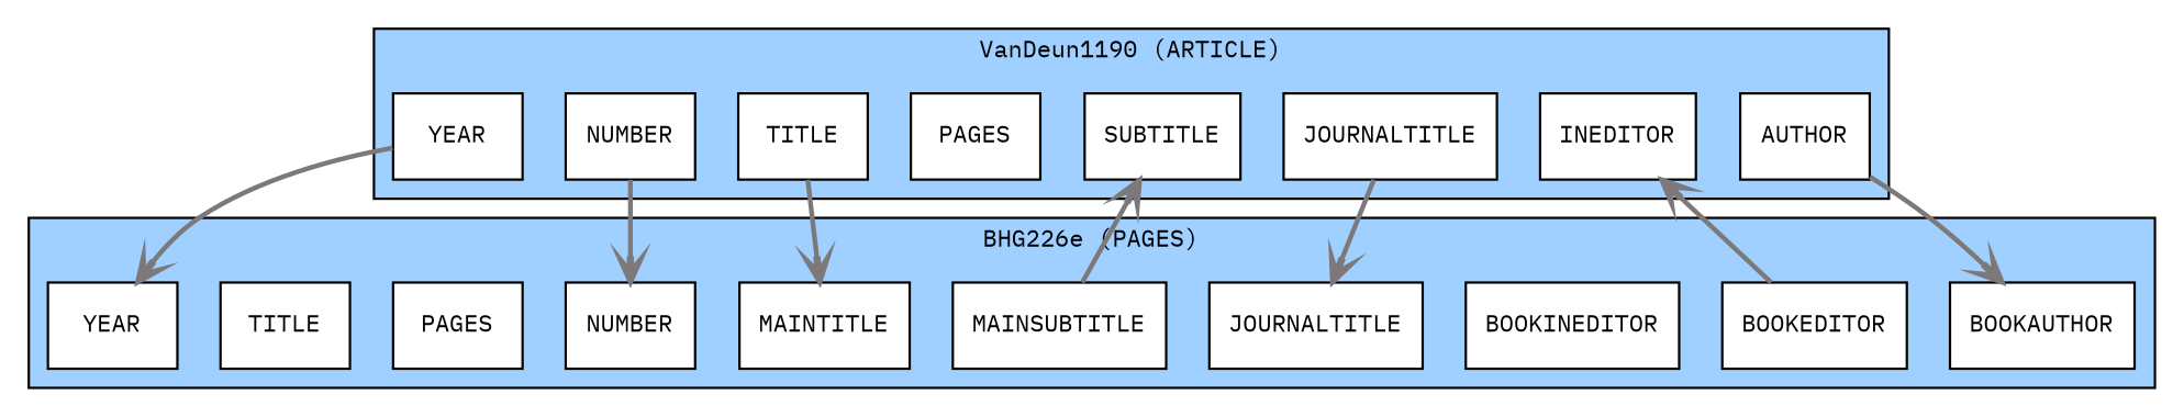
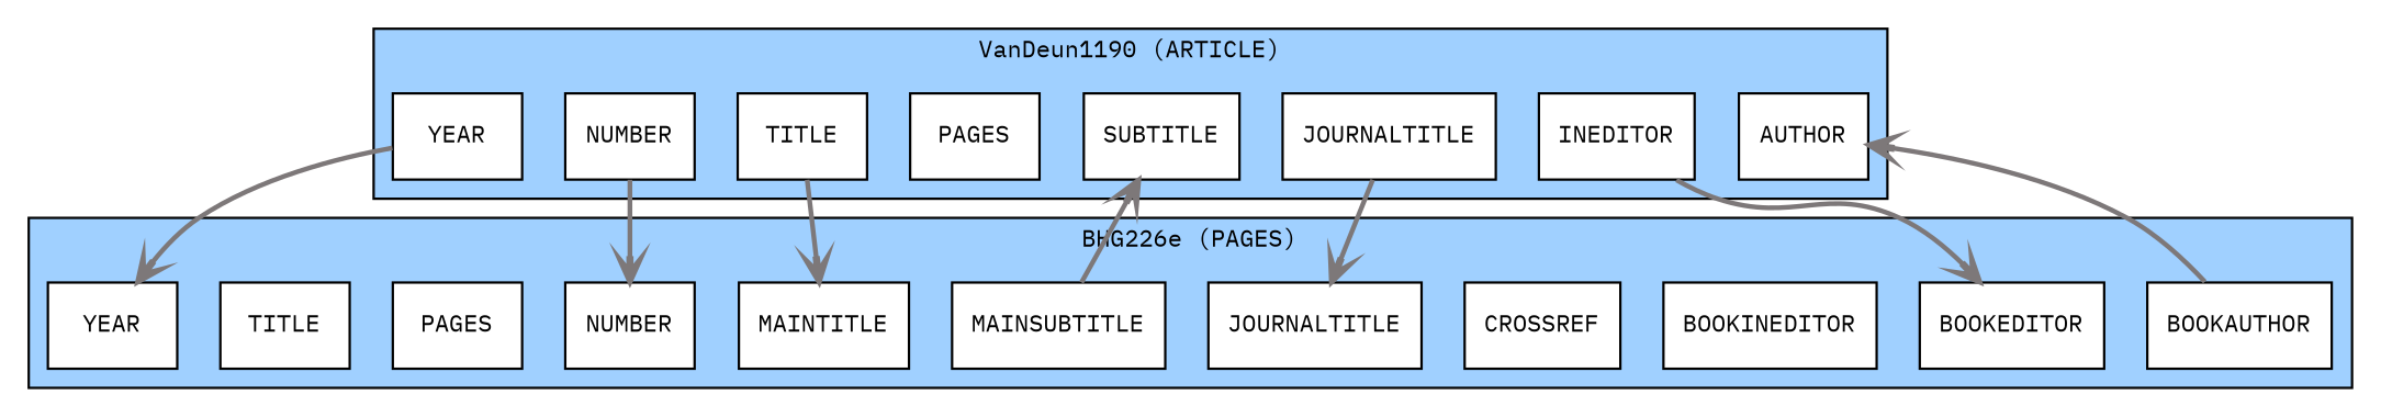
  digraph {
    compound=true
    fontname="IBM Plex Mono"
    rankdir=TB
    style=filled
    node [fillcolor=white fontname="IBM Plex Mono" fontsize=10 shape=box style=filled]
    edge [arrowhead=open color="#7d7879" fontname="IBM Plex Mono" penwidth=2.0]
    n1 [label=BOOKAUTHOR]
    n2 [label=BOOKEDITOR]
    n3 [label=BOOKINEDITOR]
+   n4 [label=CROSSREF]
    n5 [label=JOURNALTITLE]
    n6 [label=MAINSUBTITLE]
    n7 [label=MAINTITLE]
    n8 [label=NUMBER]
    n9 [label=PAGES]
    n10 [label=TITLE]
    n11 [label=YEAR]
    n12 [label=AUTHOR]
    n13 [label=INEDITOR]
    n14 [label=JOURNALTITLE]
    n15 [label=NUMBER]
    n16 [label=PAGES]
    n17 [label=SUBTITLE]
    n18 [label=TITLE]
    n19 [label=YEAR]
    subgraph cluster_1 {
      fillcolor="#a0d0ff"
      fontsize=10
      label="BHG226e (PAGES)"
      n1
      n2
      n3
+     n4
      n5
      n6
      n7
      n8
      n9
      n10
      n11
    }
    subgraph cluster_2 {
      fillcolor="#a0d0ff"
      fontsize=10
      label="VanDeun1190 (ARTICLE)"
      n12
      n13
      n14
      n15
      n16
      n17
      n18
      n19
    }
    n6 -> n17
-   n12 -> n1
-   n2 -> n13
+   n1 -> n12
+   n13 -> n2
    n14 -> n5
    n15 -> n8
    n18 -> n7
    n19 -> n11
  }
